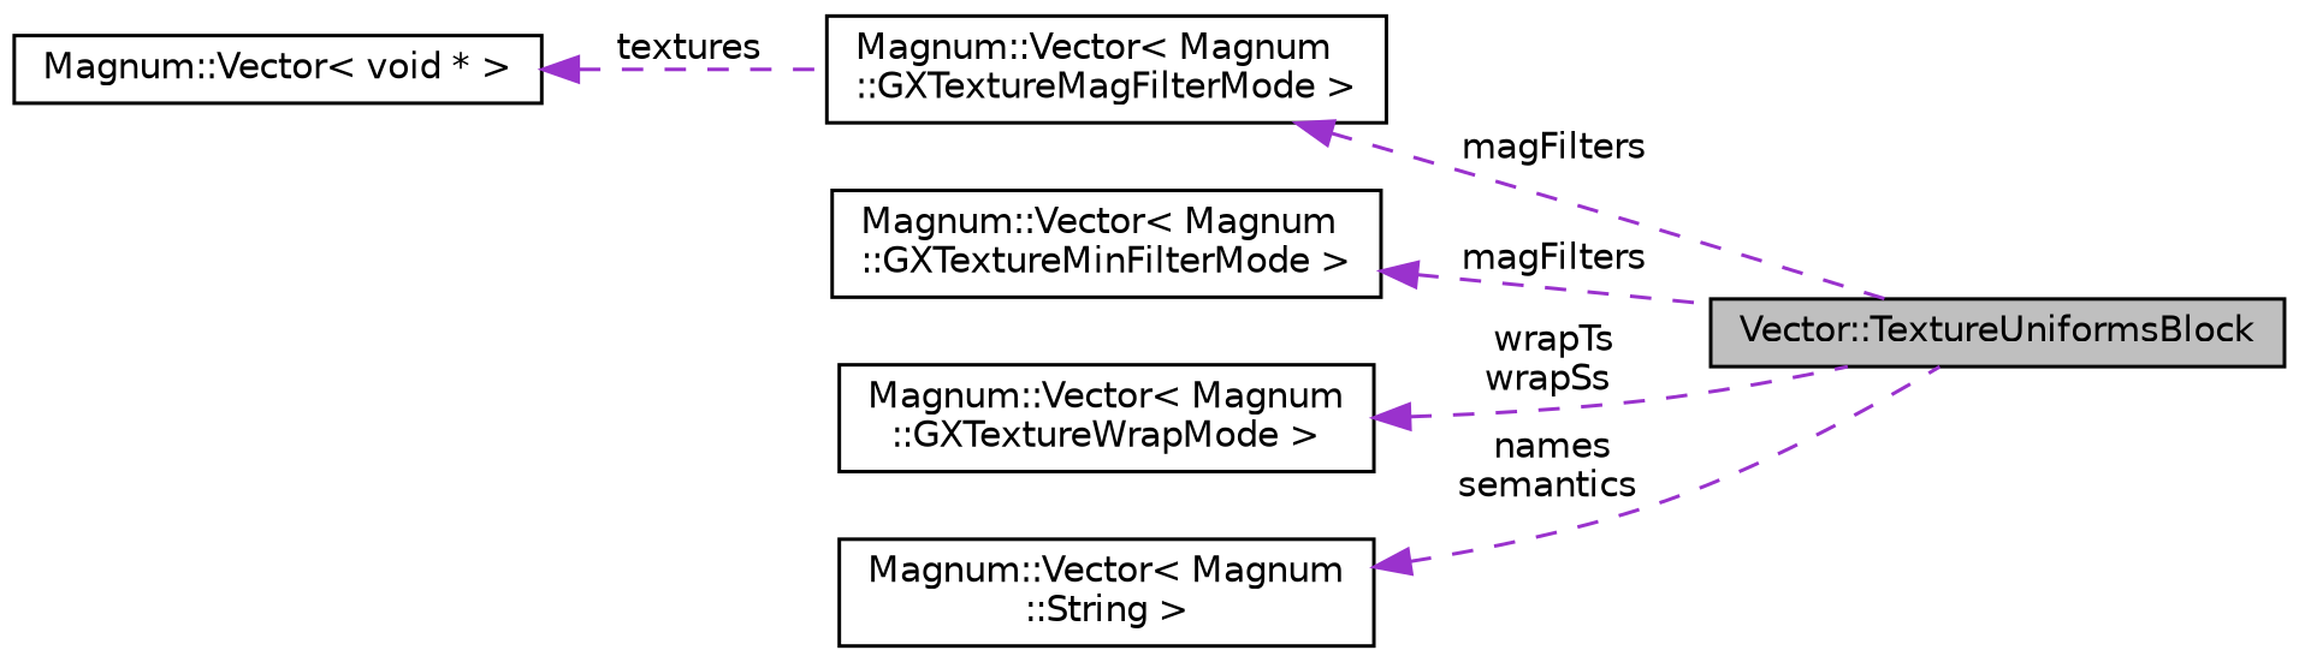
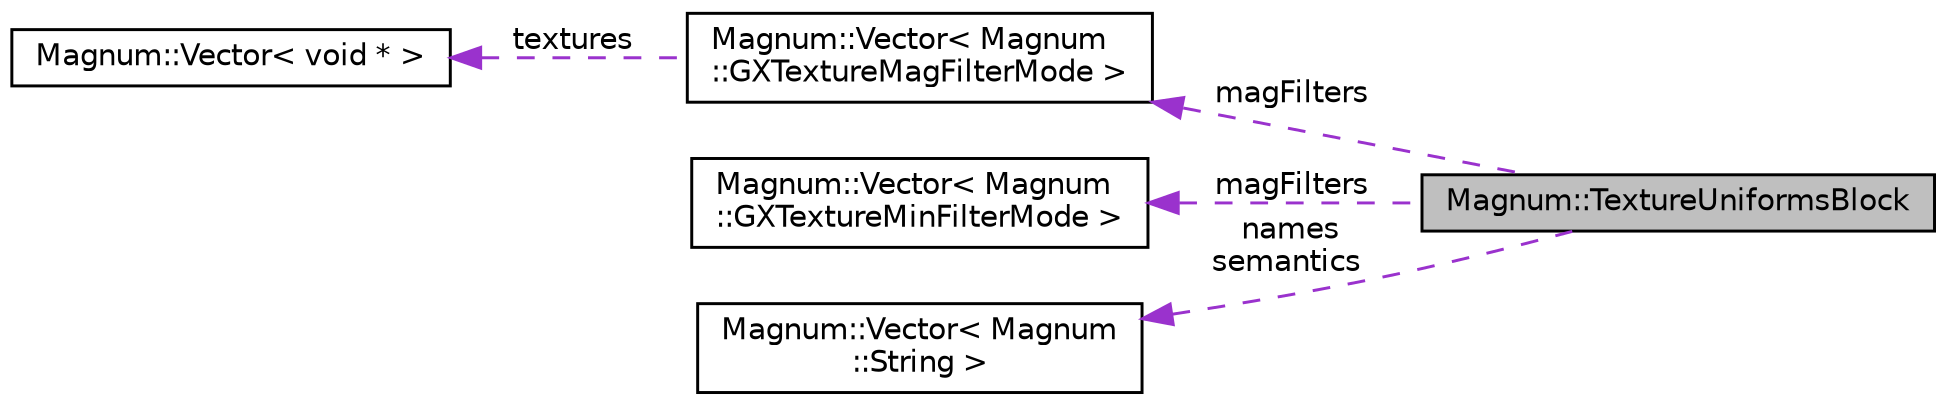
  digraph {
    rankdir=LR
    node [color=black fillcolor=white fontname=Helvetica fontsize=10 shape=record style=filled]
    edge [color=darkorchid3 dir=back fontname=Helvetica fontsize=10 labelfontname=Helvetica labelfontsize=10 style=dashed]
-   n1 [fillcolor=grey75 fontcolor=black height=0.2 label="Vector::TextureUniformsBlock" width=0.4]
+   n1 [fillcolor=grey75 fontcolor=black height=0.2 label="Magnum::TextureUniformsBlock" width=0.4]
    n2 [height=0.2 label="Magnum::Vector\< Magnum\l::GXTextureMagFilterMode \>" width=0.4]
    n3 [height=0.2 label="Magnum::Vector\< Magnum\l::GXTextureMinFilterMode \>" width=0.4]
    n4 [height=0.2 label="Magnum::Vector\< void * \>" width=0.4]
-   n5 [height=0.2 label="Magnum::Vector\< Magnum\l::GXTextureWrapMode \>" width=0.4]
    n6 [height=0.2 label="Magnum::Vector\< Magnum\l::String \>" width=0.4]
    n2 -> n1 [label=" magFilters"]
    n3 -> n1 [label=" magFilters"]
    n4 -> n2 [label=" textures"]
-   n5 -> n1 [label=" wrapTs\nwrapSs"]
    n6 -> n1 [label=" names\nsemantics"]
  }
